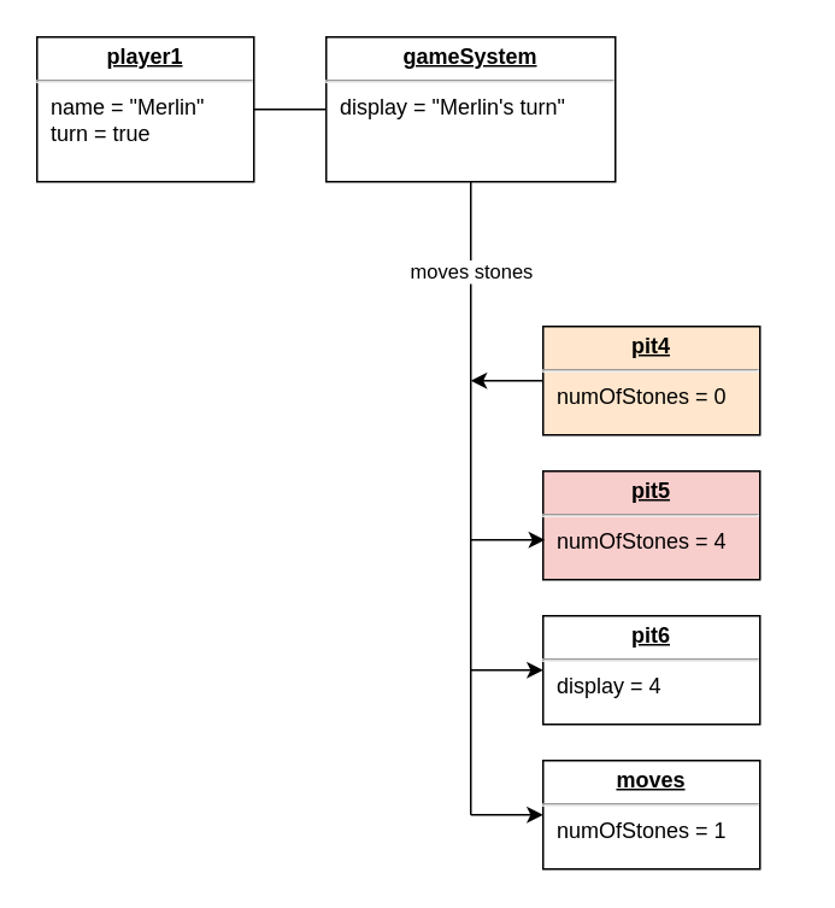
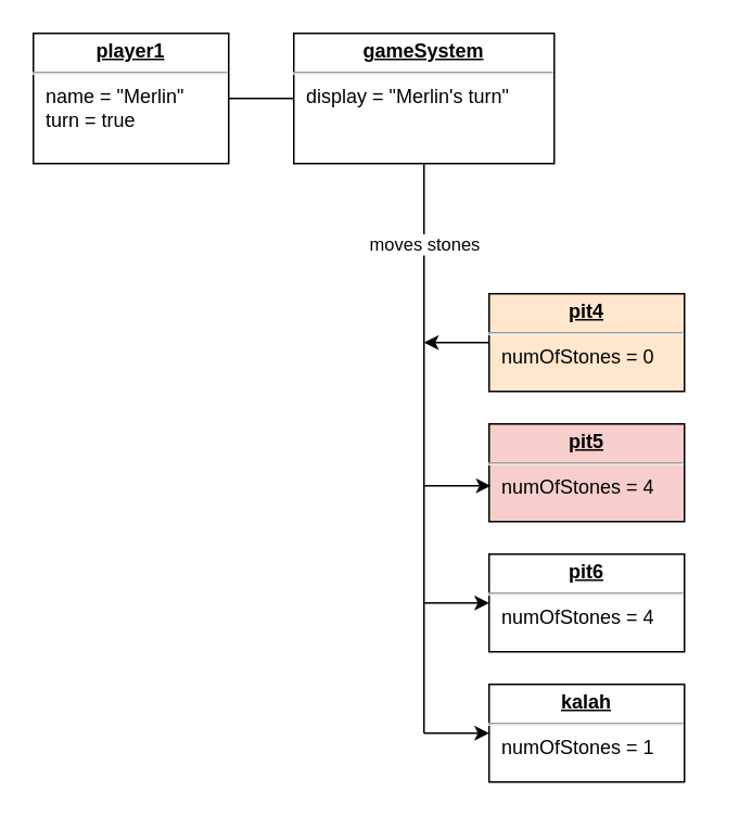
  <mxCell id="0" />
  <mxCell id="1" parent="0" />
  <mxCell id="2" value="" style="group" vertex="1" connectable="0" parent="1"><mxGeometry x="20" y="20" width="420" height="460" as="geometry" /></mxCell>
  <mxCell id="3" value="" style="endArrow=classic;html=1;exitX=0;exitY=0.5;exitDx=0;exitDy=0;" edge="1" parent="2" source="14"><mxGeometry width="50" height="50" relative="1" as="geometry"><mxPoint x="250" y="288" as="sourcePoint" /><mxPoint x="240" y="190" as="targetPoint" /></mxGeometry></mxCell>
  <mxCell id="4" value="" style="group" vertex="1" connectable="0" parent="2"><mxGeometry width="420" height="460" as="geometry" /></mxCell>
  <mxCell id="5" value="" style="group" vertex="1" connectable="0" parent="4"><mxGeometry x="180" y="140" width="240" height="320" as="geometry" /></mxCell>
  <mxCell id="6" value="&lt;p style=&quot;margin: 0px ; margin-top: 4px ; text-align: center ; text-decoration: underline&quot;&gt;&lt;b&gt;pit5&lt;/b&gt;&lt;/p&gt;&lt;hr&gt;&lt;p style=&quot;margin: 0px ; margin-left: 8px&quot;&gt;numOfStones = 4&lt;/p&gt;" style="verticalAlign=top;align=left;overflow=fill;fontSize=12;fontFamily=Helvetica;html=1;fillColor=#f8cecc;" vertex="1" parent="5"><mxGeometry x="100" y="100" width="120" height="60" as="geometry" /></mxCell>
- <mxCell id="7" value="&lt;p style=&quot;margin: 0px ; margin-top: 4px ; text-align: center ; text-decoration: underline&quot;&gt;&lt;b&gt;pit6&lt;/b&gt;&lt;/p&gt;&lt;hr&gt;&lt;p style=&quot;margin: 0px ; margin-left: 8px&quot;&gt;display = 4&lt;/p&gt;" style="verticalAlign=top;align=left;overflow=fill;fontSize=12;fontFamily=Helvetica;html=1;" vertex="1" parent="5"><mxGeometry x="100" y="180" width="120" height="60" as="geometry" /></mxCell>
- <mxCell id="8" value="&lt;p style=&quot;margin: 0px ; margin-top: 4px ; text-align: center ; text-decoration: underline&quot;&gt;&lt;b&gt;moves&lt;/b&gt;&lt;/p&gt;&lt;hr&gt;&lt;p style=&quot;margin: 0px ; margin-left: 8px&quot;&gt;numOfStones = 1&lt;/p&gt;" style="verticalAlign=top;align=left;overflow=fill;fontSize=12;fontFamily=Helvetica;html=1;" vertex="1" parent="5"><mxGeometry x="100" y="260" width="120" height="60" as="geometry" /></mxCell>
+ <mxCell id="7" value="&lt;p style=&quot;margin: 0px ; margin-top: 4px ; text-align: center ; text-decoration: underline&quot;&gt;&lt;b&gt;pit6&lt;/b&gt;&lt;/p&gt;&lt;hr&gt;&lt;p style=&quot;margin: 0px ; margin-left: 8px&quot;&gt;numOfStones = 4&lt;/p&gt;" style="verticalAlign=top;align=left;overflow=fill;fontSize=12;fontFamily=Helvetica;html=1;" vertex="1" parent="5"><mxGeometry x="100" y="180" width="120" height="60" as="geometry" /></mxCell>
+ <mxCell id="8" value="&lt;p style=&quot;margin: 0px ; margin-top: 4px ; text-align: center ; text-decoration: underline&quot;&gt;&lt;b&gt;kalah&lt;/b&gt;&lt;/p&gt;&lt;hr&gt;&lt;p style=&quot;margin: 0px ; margin-left: 8px&quot;&gt;numOfStones = 1&lt;/p&gt;" style="verticalAlign=top;align=left;overflow=fill;fontSize=12;fontFamily=Helvetica;html=1;" vertex="1" parent="5"><mxGeometry x="100" y="260" width="120" height="60" as="geometry" /></mxCell>
  <mxCell id="9" value="" style="endArrow=none;html=1;entryX=0.5;entryY=1;entryDx=0;entryDy=0;" edge="1" parent="5" target="16"><mxGeometry width="50" height="50" relative="1" as="geometry"><mxPoint x="60" y="290" as="sourcePoint" /><mxPoint y="240" as="targetPoint" /></mxGeometry></mxCell>
  <mxCell id="10" value="moves stones&amp;nbsp;" style="edgeLabel;html=1;align=center;verticalAlign=middle;resizable=0;points=[];" vertex="1" connectable="0" parent="9"><mxGeometry x="0.722" y="-1" relative="1" as="geometry"><mxPoint as="offset" /></mxGeometry></mxCell>
  <mxCell id="11" value="" style="endArrow=classic;html=1;entryX=0.008;entryY=0.633;entryDx=0;entryDy=0;entryPerimeter=0;" edge="1" parent="5" target="6"><mxGeometry width="50" height="50" relative="1" as="geometry"><mxPoint x="60" y="138" as="sourcePoint" /><mxPoint y="240" as="targetPoint" /></mxGeometry></mxCell>
  <mxCell id="12" value="" style="endArrow=classic;html=1;entryX=0;entryY=0.5;entryDx=0;entryDy=0;" edge="1" parent="5" target="7"><mxGeometry width="50" height="50" relative="1" as="geometry"><mxPoint x="60" y="210" as="sourcePoint" /><mxPoint x="130.96" y="147.98" as="targetPoint" /></mxGeometry></mxCell>
  <mxCell id="13" value="" style="endArrow=classic;html=1;entryX=0;entryY=0.5;entryDx=0;entryDy=0;" edge="1" parent="5" target="8"><mxGeometry width="50" height="50" relative="1" as="geometry"><mxPoint x="60" y="290" as="sourcePoint" /><mxPoint x="130" y="220" as="targetPoint" /></mxGeometry></mxCell>
  <mxCell id="14" value="&lt;p style=&quot;margin: 0px ; margin-top: 4px ; text-align: center ; text-decoration: underline&quot;&gt;&lt;b&gt;pit4&lt;/b&gt;&lt;/p&gt;&lt;hr&gt;&lt;p style=&quot;margin: 0px ; margin-left: 8px&quot;&gt;numOfStones = 0&lt;/p&gt;" style="verticalAlign=top;align=left;overflow=fill;fontSize=12;fontFamily=Helvetica;html=1;fillColor=#ffe6cc;" vertex="1" parent="5"><mxGeometry x="100" y="20" width="120" height="60" as="geometry" /></mxCell>
  <mxCell id="15" value="&lt;p style=&quot;margin: 0px ; margin-top: 4px ; text-align: center ; text-decoration: underline&quot;&gt;&lt;b&gt;player1&lt;/b&gt;&lt;/p&gt;&lt;hr&gt;&lt;p style=&quot;margin: 0px ; margin-left: 8px&quot;&gt;name = &quot;Merlin&quot;&lt;br&gt;turn = true&lt;/p&gt;" style="verticalAlign=top;align=left;overflow=fill;fontSize=12;fontFamily=Helvetica;html=1;" vertex="1" parent="4"><mxGeometry width="120" height="80" as="geometry" /></mxCell>
  <mxCell id="16" value="&lt;p style=&quot;margin: 0px ; margin-top: 4px ; text-align: center ; text-decoration: underline&quot;&gt;&lt;b&gt;gameSystem&lt;/b&gt;&lt;/p&gt;&lt;hr&gt;&lt;p style=&quot;margin: 0px ; margin-left: 8px&quot;&gt;display = &quot;Merlin's turn&quot;&lt;/p&gt;" style="verticalAlign=top;align=left;overflow=fill;fontSize=12;fontFamily=Helvetica;html=1;" vertex="1" parent="4"><mxGeometry x="160" width="160" height="80" as="geometry" /></mxCell>
  <mxCell id="17" value="" style="endArrow=none;html=1;exitX=1;exitY=0.5;exitDx=0;exitDy=0;entryX=0;entryY=0.5;entryDx=0;entryDy=0;" edge="1" parent="4" source="15" target="16"><mxGeometry width="50" height="50" relative="1" as="geometry"><mxPoint x="190" y="360" as="sourcePoint" /><mxPoint x="240" y="310" as="targetPoint" /></mxGeometry></mxCell>
